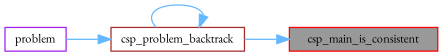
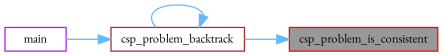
  digraph {
    fontname="EB Garamond"
    rankdir=RL
    node [fillcolor=white fontname="EB Garamond" fontsize=10 shape=box style=filled]
    edge [color=steelblue1 dir=back fontname="EB Garamond" fontsize=10 labelfontname=Roboto labelfontsize=10 style=solid]
-   n1 [color=red fillcolor=grey60 fontcolor=black height=0.2 label=csp_main_is_consistent width=0.4]
+   n1 [color=red fillcolor=grey60 fontcolor=black height=0.2 label=csp_problem_is_consistent width=0.4]
    n2 [color=brown height=0.2 label=csp_problem_backtrack width=0.4]
-   n3 [color=purple height=0.2 label=problem width=0.4]
+   n3 [color=purple height=0.2 label=main width=0.4]
    n1 -> n2
    n2 -> n2
    n2 -> n3
  }
